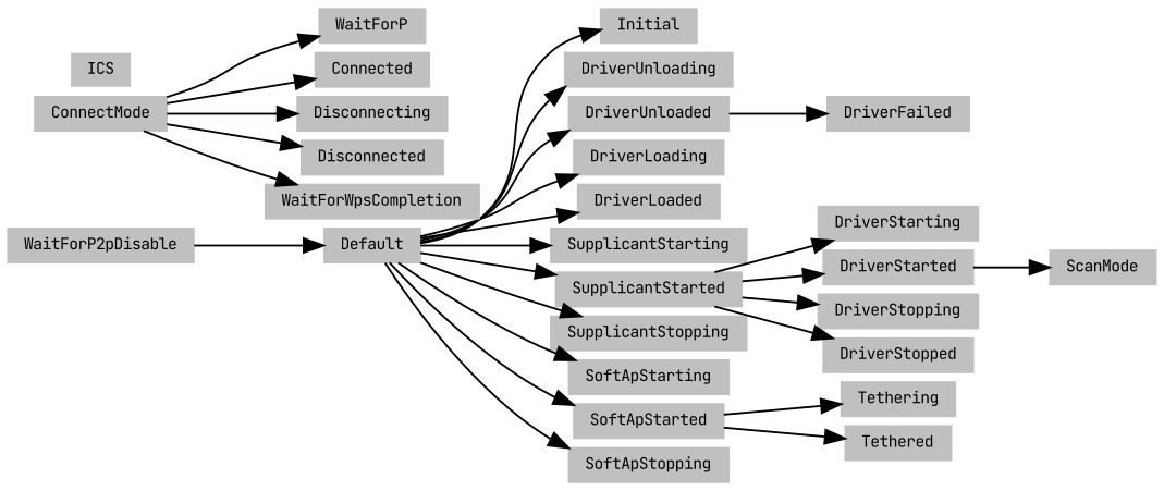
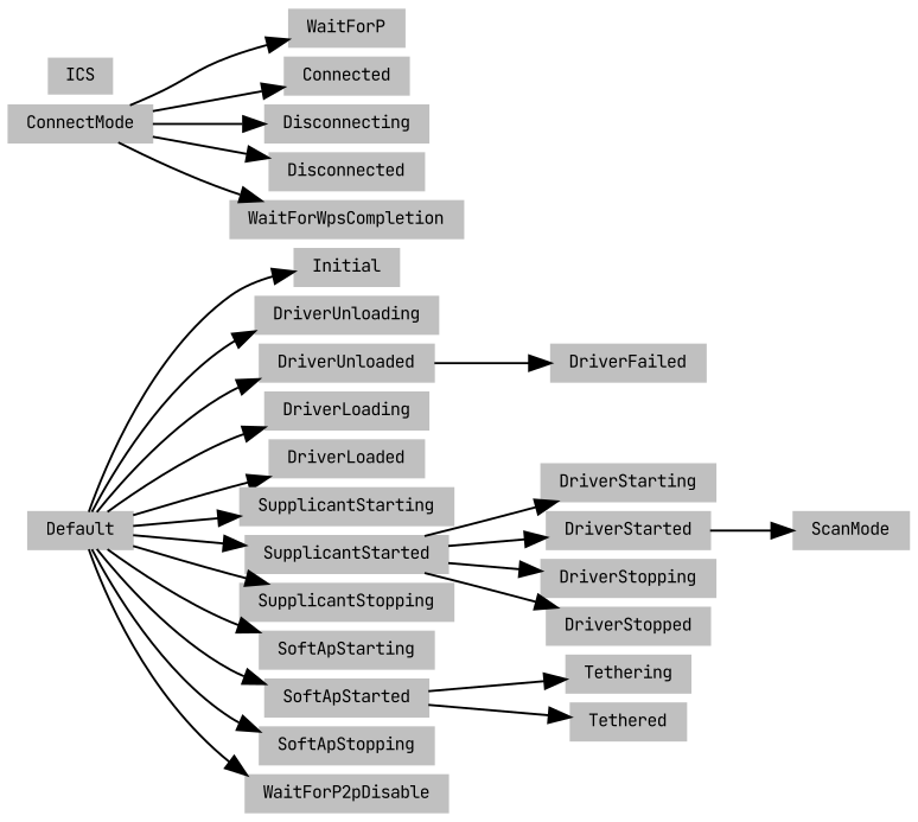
  digraph {
    fontname="JetBrains Mono"
    nodesep=0.05
    rankdir=LR
    node [color=gray fontname="JetBrains Mono" fontsize=8 shape=record style=filled]
    edge [fontname="JetBrains Mono"]
    Default [height=0.20 width=0.20]
    Initial [height=0.20 width=0.20]
    DriverUnloading [height=0.20 width=0.20]
    DriverUnloaded [height=0.20 width=0.20]
    DriverLoading [height=0.20 width=0.20]
    DriverLoaded [height=0.20 width=0.20]
    SupplicantStarting [height=0.20 width=0.20]
    SupplicantStarted [height=0.20 width=0.20]
    SupplicantStopping [height=0.20 width=0.20]
    SoftApStarting [height=0.20 width=0.20]
    SoftApStarted [height=0.20 width=0.20]
    SoftApStopping [height=0.20 width=0.20]
    WaitForP2pDisable [height=0.20 width=0.20]
    DriverFailed [height=0.20 width=0.20]
    DriverStarting [height=0.20 width=0.20]
    DriverStarted [height=0.20 width=0.20]
    DriverStopping [height=0.20 width=0.20]
    DriverStopped [height=0.20 width=0.20]
    Tethering [height=0.20 width=0.20]
    Tethered [height=0.20 width=0.20]
    ScanMode [height=0.20 width=0.20]
    ConnectMode [height=0.20 width=0.20]
    n23 [height=0.20 label=WaitForP width=0.20]
    Connected [height=0.20 width=0.20]
    Disconnecting [height=0.20 width=0.20]
    Disconnected [height=0.20 width=0.20]
    WaitForWpsCompletion [height=0.20 width=0.20]
    ICS [height=0.20 shape=plaintext width=0.20]
    Default -> Initial
    Default -> DriverUnloading
    Default -> DriverUnloaded
    Default -> DriverLoading
    Default -> DriverLoaded
    Default -> SupplicantStarting
    Default -> SupplicantStarted
    Default -> SupplicantStopping
    Default -> SoftApStarting
    Default -> SoftApStarted
    Default -> SoftApStopping
-   WaitForP2pDisable -> Default
+   Default -> WaitForP2pDisable
    DriverUnloaded -> DriverFailed
    SupplicantStarted -> DriverStarting
    SupplicantStarted -> DriverStarted
    SupplicantStarted -> DriverStopping
    SupplicantStarted -> DriverStopped
    SoftApStarted -> Tethering
    SoftApStarted -> Tethered
    DriverStarted -> ScanMode
    ConnectMode -> n23
    ConnectMode -> Connected
    ConnectMode -> Disconnecting
    ConnectMode -> Disconnected
    ConnectMode -> WaitForWpsCompletion
  }
